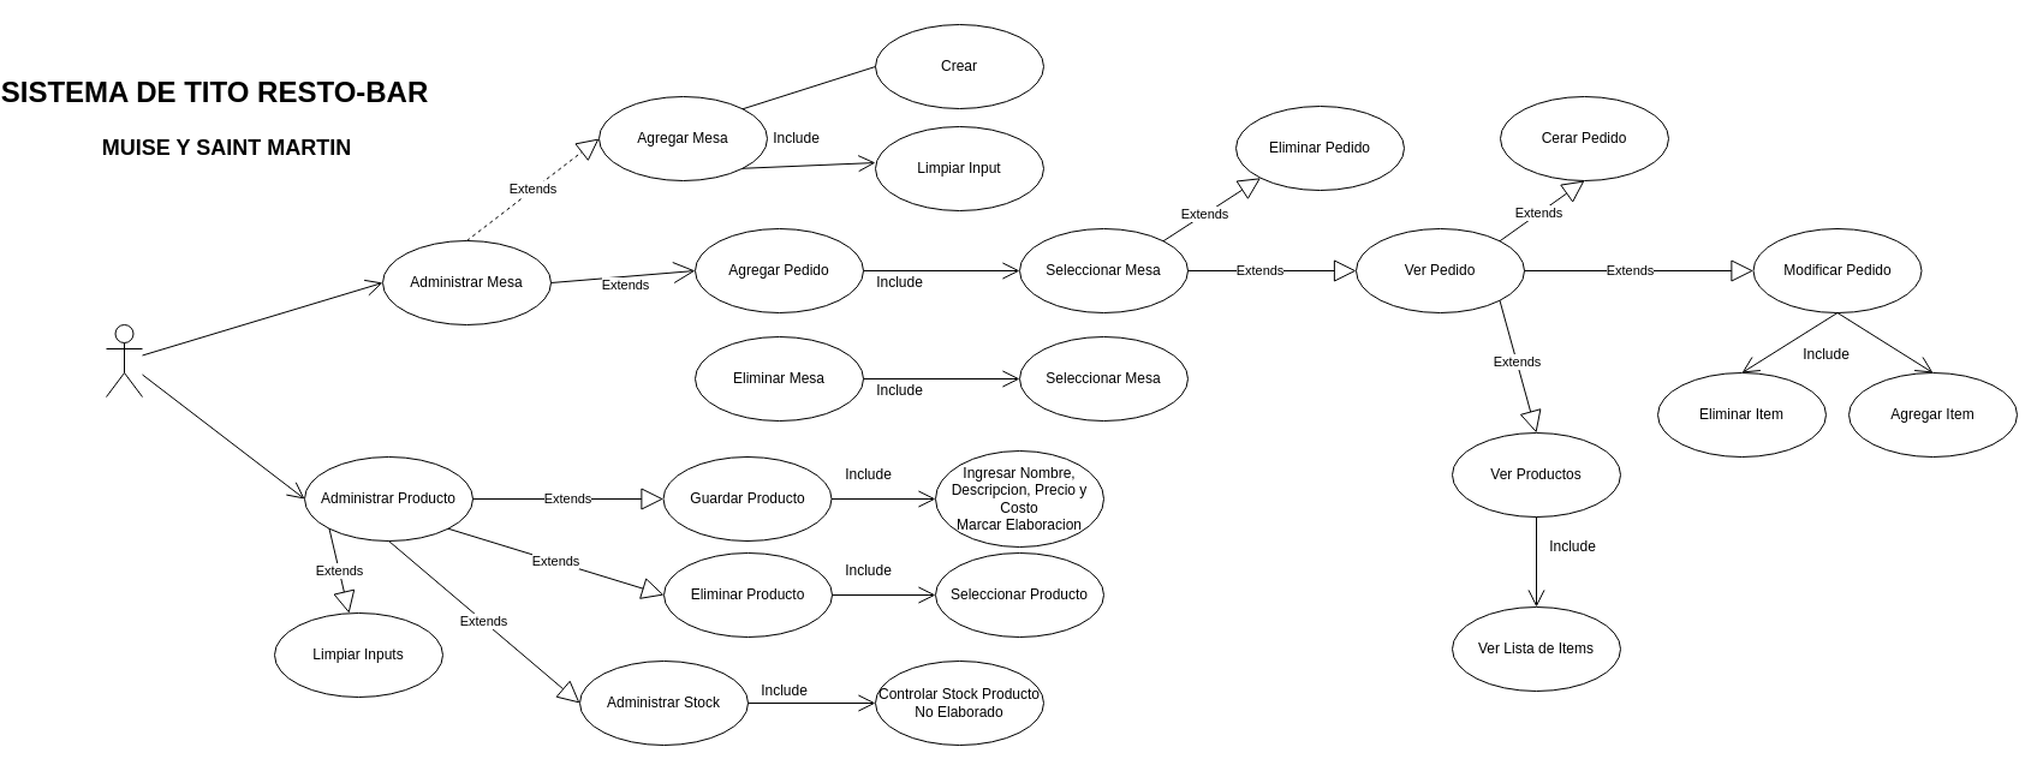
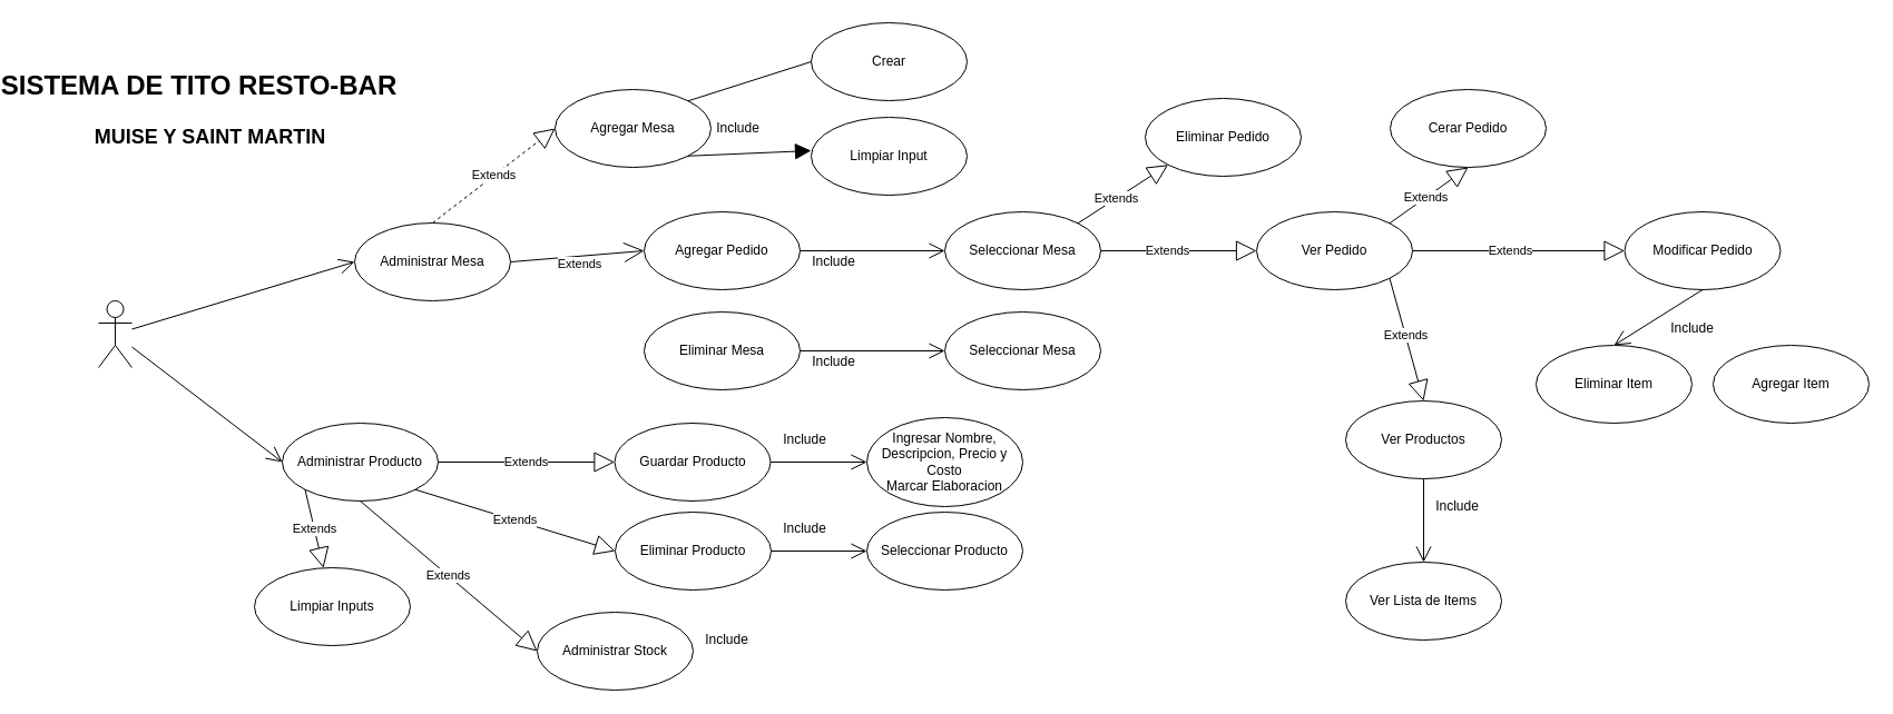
  <mxCell id="0" />
  <mxCell id="1" parent="0" />
  <mxCell id="2" value="" style="shape=umlActor;verticalLabelPosition=bottom;verticalAlign=top;html=1;outlineConnect=0;" parent="1" vertex="1"><mxGeometry x="20" y="270" width="30" height="60" as="geometry" /></mxCell>
  <mxCell id="3" value="Administrar Mesa" style="ellipse;whiteSpace=wrap;html=1;" parent="1" vertex="1"><mxGeometry x="250" y="200" width="140" height="70" as="geometry" /></mxCell>
  <mxCell id="4" value="Extends" style="endArrow=open;endSize=16;endFill=0;html=1;rounded=0;exitX=1;exitY=0.5;exitDx=0;exitDy=0;entryX=0;entryY=0.5;entryDx=0;entryDy=0;" parent="1" source="3" target="6" edge="1"><mxGeometry x="0.024" y="-7" width="160" relative="1" as="geometry"><mxPoint x="380" y="100" as="sourcePoint" /><mxPoint x="470" y="70" as="targetPoint" /><mxPoint as="offset" /></mxGeometry></mxCell>
  <mxCell id="5" value="Agregar Mesa" style="ellipse;whiteSpace=wrap;html=1;" parent="1" vertex="1"><mxGeometry x="430" y="80" width="140" height="70" as="geometry" /></mxCell>
  <mxCell id="6" value="Agregar Pedido" style="ellipse;whiteSpace=wrap;html=1;" parent="1" vertex="1"><mxGeometry x="510" y="190" width="140" height="70" as="geometry" /></mxCell>
  <mxCell id="7" value="Extends" style="endArrow=block;endSize=16;endFill=0;html=1;rounded=0;exitX=0.5;exitY=0;exitDx=0;exitDy=0;entryX=0;entryY=0.5;entryDx=0;entryDy=0;dashed=1;" parent="1" source="3" target="5" edge="1"><mxGeometry width="160" relative="1" as="geometry"><mxPoint x="200" y="90" as="sourcePoint" /><mxPoint x="360" y="90" as="targetPoint" /></mxGeometry></mxCell>
  <mxCell id="8" value="Eliminar Mesa" style="ellipse;whiteSpace=wrap;html=1;" parent="1" vertex="1"><mxGeometry x="510" y="280" width="140" height="70" as="geometry" /></mxCell>
  <mxCell id="9" value="Crear" style="ellipse;whiteSpace=wrap;html=1;" parent="1" vertex="1"><mxGeometry x="660" y="20" width="140" height="70" as="geometry" /></mxCell>
  <mxCell id="10" value="Limpiar Input" style="ellipse;whiteSpace=wrap;html=1;" parent="1" vertex="1"><mxGeometry x="660" y="105" width="140" height="70" as="geometry" /></mxCell>
  <mxCell id="11" value="" style="endArrow=none;endFill=1;endSize=12;html=1;rounded=0;exitX=1;exitY=0;exitDx=0;exitDy=0;entryX=0;entryY=0.5;entryDx=0;entryDy=0;" parent="1" source="5" target="9" edge="1"><mxGeometry width="160" relative="1" as="geometry"><mxPoint x="630" y="110" as="sourcePoint" /><mxPoint x="790" y="110" as="targetPoint" /></mxGeometry></mxCell>
- <mxCell id="12" value="" style="endArrow=open;endFill=1;endSize=12;html=1;rounded=0;exitX=1;exitY=1;exitDx=0;exitDy=0;entryX=0;entryY=0.429;entryDx=0;entryDy=0;entryPerimeter=0;" parent="1" source="5" target="10" edge="1"><mxGeometry width="160" relative="1" as="geometry"><mxPoint x="670" y="120" as="sourcePoint" /><mxPoint x="830" y="120" as="targetPoint" /></mxGeometry></mxCell>
+ <mxCell id="12" value="" style="endArrow=block;endFill=1;endSize=12;html=1;rounded=0;exitX=1;exitY=1;exitDx=0;exitDy=0;entryX=0;entryY=0.429;entryDx=0;entryDy=0;entryPerimeter=0;" parent="1" source="5" target="10" edge="1"><mxGeometry width="160" relative="1" as="geometry"><mxPoint x="670" y="120" as="sourcePoint" /><mxPoint x="830" y="120" as="targetPoint" /></mxGeometry></mxCell>
  <mxCell id="13" value="Include" style="text;html=1;align=center;verticalAlign=middle;resizable=0;points=[];autosize=1;strokeColor=none;fillColor=none;" parent="1" vertex="1"><mxGeometry x="564" y="100" width="60" height="30" as="geometry" /></mxCell>
  <mxCell id="14" value="" style="endArrow=open;endFill=1;endSize=12;html=1;rounded=0;entryX=0;entryY=0.5;entryDx=0;entryDy=0;" parent="1" source="2" target="3" edge="1"><mxGeometry width="160" relative="1" as="geometry"><mxPoint x="280" y="280" as="sourcePoint" /><mxPoint x="440" y="280" as="targetPoint" /></mxGeometry></mxCell>
  <mxCell id="15" value="" style="endArrow=open;endFill=1;endSize=12;html=1;rounded=0;entryX=0;entryY=0.5;entryDx=0;entryDy=0;" parent="1" source="2" target="16" edge="1"><mxGeometry width="160" relative="1" as="geometry"><mxPoint x="270" y="380" as="sourcePoint" /><mxPoint x="300" y="350" as="targetPoint" /></mxGeometry></mxCell>
  <mxCell id="16" value="Administrar Producto" style="ellipse;whiteSpace=wrap;html=1;" parent="1" vertex="1"><mxGeometry x="185" y="380" width="140" height="70" as="geometry" /></mxCell>
  <mxCell id="17" value="Extends" style="endArrow=block;endSize=16;endFill=0;html=1;rounded=0;exitX=1;exitY=0.5;exitDx=0;exitDy=0;entryX=0;entryY=0.5;entryDx=0;entryDy=0;" parent="1" source="16" target="18" edge="1"><mxGeometry width="160" relative="1" as="geometry"><mxPoint x="480" y="400" as="sourcePoint" /><mxPoint x="580" y="400" as="targetPoint" /></mxGeometry></mxCell>
  <mxCell id="18" value="Guardar Producto" style="ellipse;whiteSpace=wrap;html=1;" parent="1" vertex="1"><mxGeometry x="483.5" y="380" width="140" height="70" as="geometry" /></mxCell>
  <mxCell id="19" value="" style="endArrow=open;endFill=1;endSize=12;html=1;rounded=0;exitX=1;exitY=0.5;exitDx=0;exitDy=0;entryX=0;entryY=0.5;entryDx=0;entryDy=0;" parent="1" source="18" target="20" edge="1"><mxGeometry width="160" relative="1" as="geometry"><mxPoint x="750" y="400" as="sourcePoint" /><mxPoint x="840" y="395" as="targetPoint" /></mxGeometry></mxCell>
  <mxCell id="20" value="Ingresar Nombre, Descripcion, Precio y Costo&lt;br&gt;Marcar Elaboracion&lt;br&gt;" style="ellipse;whiteSpace=wrap;html=1;" parent="1" vertex="1"><mxGeometry x="710" y="375" width="140" height="80" as="geometry" /></mxCell>
  <mxCell id="21" value="Include" style="text;html=1;align=center;verticalAlign=middle;resizable=0;points=[];autosize=1;strokeColor=none;fillColor=none;" parent="1" vertex="1"><mxGeometry x="624" y="380" width="60" height="30" as="geometry" /></mxCell>
  <mxCell id="22" value="Extends" style="endArrow=block;endSize=16;endFill=0;html=1;rounded=0;exitX=1;exitY=1;exitDx=0;exitDy=0;entryX=0;entryY=0.5;entryDx=0;entryDy=0;" parent="1" source="16" target="23" edge="1"><mxGeometry width="160" relative="1" as="geometry"><mxPoint x="430" y="490" as="sourcePoint" /><mxPoint x="540" y="470" as="targetPoint" /></mxGeometry></mxCell>
  <mxCell id="23" value="Eliminar Producto" style="ellipse;whiteSpace=wrap;html=1;" parent="1" vertex="1"><mxGeometry x="484" y="460" width="140" height="70" as="geometry" /></mxCell>
  <mxCell id="24" value="" style="endArrow=open;endFill=1;endSize=12;html=1;rounded=0;exitX=1;exitY=0.5;exitDx=0;exitDy=0;entryX=0;entryY=0.5;entryDx=0;entryDy=0;" parent="1" source="23" target="25" edge="1"><mxGeometry width="160" relative="1" as="geometry"><mxPoint x="750" y="490" as="sourcePoint" /><mxPoint x="820" y="495" as="targetPoint" /></mxGeometry></mxCell>
  <mxCell id="25" value="Seleccionar Producto" style="ellipse;whiteSpace=wrap;html=1;" parent="1" vertex="1"><mxGeometry x="710" y="460" width="140" height="70" as="geometry" /></mxCell>
  <mxCell id="26" value="Include" style="text;html=1;align=center;verticalAlign=middle;resizable=0;points=[];autosize=1;strokeColor=none;fillColor=none;" parent="1" vertex="1"><mxGeometry x="623.5" y="460" width="60" height="30" as="geometry" /></mxCell>
  <mxCell id="27" value="Extends" style="endArrow=block;endSize=16;endFill=0;html=1;rounded=0;exitX=0.5;exitY=1;exitDx=0;exitDy=0;entryX=0;entryY=0.5;entryDx=0;entryDy=0;" parent="1" source="16" target="45" edge="1"><mxGeometry width="160" relative="1" as="geometry"><mxPoint x="370" y="560" as="sourcePoint" /><mxPoint x="410" y="520" as="targetPoint" /></mxGeometry></mxCell>
  <mxCell id="28" value="Limpiar Inputs" style="ellipse;whiteSpace=wrap;html=1;" parent="1" vertex="1"><mxGeometry x="160" y="510" width="140" height="70" as="geometry" /></mxCell>
  <mxCell id="29" value="" style="endArrow=open;endFill=1;endSize=12;html=1;rounded=0;exitX=1;exitY=0.5;exitDx=0;exitDy=0;entryX=0;entryY=0.5;entryDx=0;entryDy=0;" parent="1" source="6" target="31" edge="1"><mxGeometry width="160" relative="1" as="geometry"><mxPoint x="680" y="220" as="sourcePoint" /><mxPoint x="770" y="225" as="targetPoint" /></mxGeometry></mxCell>
  <mxCell id="30" value="Include" style="text;html=1;align=center;verticalAlign=middle;resizable=0;points=[];autosize=1;strokeColor=none;fillColor=none;" parent="1" vertex="1"><mxGeometry x="650" y="220" width="60" height="30" as="geometry" /></mxCell>
  <mxCell id="31" value="Seleccionar Mesa" style="ellipse;whiteSpace=wrap;html=1;" parent="1" vertex="1"><mxGeometry x="780" y="190" width="140" height="70" as="geometry" /></mxCell>
  <mxCell id="32" value="" style="endArrow=open;endFill=1;endSize=12;html=1;rounded=0;exitX=1;exitY=0.5;exitDx=0;exitDy=0;entryX=0;entryY=0.5;entryDx=0;entryDy=0;" parent="1" source="8" target="34" edge="1"><mxGeometry width="160" relative="1" as="geometry"><mxPoint x="660" y="315" as="sourcePoint" /><mxPoint x="780" y="315" as="targetPoint" /></mxGeometry></mxCell>
  <mxCell id="33" value="Include" style="text;html=1;align=center;verticalAlign=middle;resizable=0;points=[];autosize=1;strokeColor=none;fillColor=none;" parent="1" vertex="1"><mxGeometry x="650" y="310" width="60" height="30" as="geometry" /></mxCell>
  <mxCell id="34" value="Seleccionar Mesa" style="ellipse;whiteSpace=wrap;html=1;" parent="1" vertex="1"><mxGeometry x="780" y="280" width="140" height="70" as="geometry" /></mxCell>
  <mxCell id="35" value="Ver Pedido" style="ellipse;whiteSpace=wrap;html=1;" parent="1" vertex="1"><mxGeometry x="1060" y="190" width="140" height="70" as="geometry" /></mxCell>
  <mxCell id="36" value="Extends" style="endArrow=block;endSize=16;endFill=0;html=1;rounded=0;exitX=1;exitY=0.5;exitDx=0;exitDy=0;entryX=0;entryY=0.5;entryDx=0;entryDy=0;" parent="1" source="35" target="37" edge="1"><mxGeometry x="-0.077" width="160" relative="1" as="geometry"><mxPoint x="1514.5" y="314.5" as="sourcePoint" /><mxPoint x="1590.5" y="315" as="targetPoint" /><Array as="points" /><mxPoint as="offset" /></mxGeometry></mxCell>
  <mxCell id="37" value="Modificar Pedido" style="ellipse;whiteSpace=wrap;html=1;" parent="1" vertex="1"><mxGeometry x="1390.5" y="190" width="140" height="70" as="geometry" /></mxCell>
  <mxCell id="38" value="Include" style="text;html=1;align=center;verticalAlign=middle;resizable=0;points=[];autosize=1;strokeColor=none;fillColor=none;" parent="1" vertex="1"><mxGeometry x="1420.5" y="280" width="60" height="30" as="geometry" /></mxCell>
- <mxCell id="39" value="" style="endArrow=open;endFill=1;endSize=12;html=1;rounded=0;exitX=0.5;exitY=1;exitDx=0;exitDy=0;entryX=0.5;entryY=0;entryDx=0;entryDy=0;" parent="1" source="37" target="40" edge="1"><mxGeometry width="160" relative="1" as="geometry"><mxPoint x="1600.5" y="440" as="sourcePoint" /><mxPoint x="1680.5" y="390" as="targetPoint" /></mxGeometry></mxCell>
  <mxCell id="40" value="Agregar Item" style="ellipse;whiteSpace=wrap;html=1;" parent="1" vertex="1"><mxGeometry x="1470" y="310" width="140" height="70" as="geometry" /></mxCell>
  <mxCell id="41" value="" style="endArrow=open;endFill=1;endSize=12;html=1;rounded=0;exitX=0.5;exitY=1;exitDx=0;exitDy=0;entryX=0.5;entryY=0;entryDx=0;entryDy=0;" parent="1" source="37" target="42" edge="1"><mxGeometry width="160" relative="1" as="geometry"><mxPoint x="1590.5" y="340" as="sourcePoint" /><mxPoint x="1560.5" y="390" as="targetPoint" /></mxGeometry></mxCell>
  <mxCell id="42" value="Eliminar Item" style="ellipse;whiteSpace=wrap;html=1;" parent="1" vertex="1"><mxGeometry x="1311" y="310" width="140" height="70" as="geometry" /></mxCell>
  <mxCell id="43" value="Ver Productos" style="ellipse;whiteSpace=wrap;html=1;" parent="1" vertex="1"><mxGeometry x="1140" y="360" width="140" height="70" as="geometry" /></mxCell>
  <mxCell id="44" value="Extends" style="endArrow=block;endSize=16;endFill=0;html=1;rounded=0;exitX=0;exitY=1;exitDx=0;exitDy=0;" parent="1" source="16" target="28" edge="1"><mxGeometry width="160" relative="1" as="geometry"><mxPoint x="166" y="500" as="sourcePoint" /><mxPoint x="300" y="510" as="targetPoint" /></mxGeometry></mxCell>
  <mxCell id="45" value="Administrar Stock" style="ellipse;whiteSpace=wrap;html=1;" parent="1" vertex="1"><mxGeometry x="414" y="550" width="140" height="70" as="geometry" /></mxCell>
  <mxCell id="46" value="Include" style="text;html=1;align=center;verticalAlign=middle;resizable=0;points=[];autosize=1;strokeColor=none;fillColor=none;" parent="1" vertex="1"><mxGeometry x="554" y="560" width="60" height="30" as="geometry" /></mxCell>
- <mxCell id="47" value="" style="endArrow=open;endFill=1;endSize=12;html=1;rounded=0;exitX=1;exitY=0.5;exitDx=0;exitDy=0;entryX=0;entryY=0.5;entryDx=0;entryDy=0;" parent="1" source="45" target="48" edge="1"><mxGeometry width="160" relative="1" as="geometry"><mxPoint x="617" y="610" as="sourcePoint" /><mxPoint x="703" y="585" as="targetPoint" /></mxGeometry></mxCell>
- <mxCell id="48" value="Controlar Stock Producto No Elaborado" style="ellipse;whiteSpace=wrap;html=1;" parent="1" vertex="1"><mxGeometry x="660" y="550" width="140" height="70" as="geometry" /></mxCell>
  <mxCell id="49" value="&lt;h1&gt;SISTEMA DE TITO RESTO-BAR&lt;/h1&gt;" style="text;align=center;fontStyle=1;verticalAlign=middle;spacingLeft=3;spacingRight=3;strokeColor=none;rotatable=0;points=[[0,0.5],[1,0.5]];portConstraint=eastwest;html=1;" parent="1" vertex="1"><mxGeometry x="70" y="64" width="80" height="26" as="geometry" /></mxCell>
  <mxCell id="50" value="&lt;h2&gt;MUISE Y SAINT MARTIN&lt;/h2&gt;" style="text;align=center;fontStyle=1;verticalAlign=middle;spacingLeft=3;spacingRight=3;strokeColor=none;rotatable=0;points=[[0,0.5],[1,0.5]];portConstraint=eastwest;html=1;" parent="1" vertex="1"><mxGeometry x="80" y="110" width="80" height="26" as="geometry" /></mxCell>
  <mxCell id="51" value="Extends" style="endArrow=block;endSize=16;endFill=0;html=1;rounded=0;exitX=1;exitY=1;exitDx=0;exitDy=0;entryX=0.5;entryY=0;entryDx=0;entryDy=0;" parent="1" source="35" target="43" edge="1"><mxGeometry x="-0.077" width="160" relative="1" as="geometry"><mxPoint x="1020.5" y="384.38" as="sourcePoint" /><mxPoint x="1175.5" y="384.38" as="targetPoint" /><Array as="points" /><mxPoint as="offset" /></mxGeometry></mxCell>
  <mxCell id="52" value="Extends" style="endArrow=block;endSize=16;endFill=0;html=1;rounded=0;exitX=1;exitY=0.5;exitDx=0;exitDy=0;entryX=0;entryY=0.5;entryDx=0;entryDy=0;" edge="1" parent="1" source="31" target="35"><mxGeometry x="-0.143" width="160" relative="1" as="geometry"><mxPoint x="930" y="314.38" as="sourcePoint" /><mxPoint x="1085" y="314.38" as="targetPoint" /><Array as="points" /><mxPoint as="offset" /></mxGeometry></mxCell>
  <mxCell id="53" value="Extends" style="endArrow=block;endSize=16;endFill=0;html=1;rounded=0;exitX=1;exitY=0;exitDx=0;exitDy=0;entryX=0.5;entryY=1;entryDx=0;entryDy=0;" edge="1" parent="1" source="35" target="54"><mxGeometry x="-0.077" width="160" relative="1" as="geometry"><mxPoint x="1180" y="150" as="sourcePoint" /><mxPoint x="1290" y="230" as="targetPoint" /><Array as="points" /><mxPoint as="offset" /></mxGeometry></mxCell>
  <mxCell id="54" value="Cerar Pedido" style="ellipse;whiteSpace=wrap;html=1;" vertex="1" parent="1"><mxGeometry x="1180" y="80" width="140" height="70" as="geometry" /></mxCell>
  <mxCell id="55" value="" style="endArrow=open;endFill=1;endSize=12;html=1;rounded=0;exitX=0.5;exitY=1;exitDx=0;exitDy=0;entryX=0.5;entryY=0;entryDx=0;entryDy=0;" edge="1" parent="1" source="43" target="57"><mxGeometry width="160" relative="1" as="geometry"><mxPoint x="1150" y="590" as="sourcePoint" /><mxPoint x="1220" y="590" as="targetPoint" /></mxGeometry></mxCell>
  <mxCell id="56" value="Include" style="text;html=1;align=center;verticalAlign=middle;resizable=0;points=[];autosize=1;strokeColor=none;fillColor=none;" vertex="1" parent="1"><mxGeometry x="1210" y="440" width="60" height="30" as="geometry" /></mxCell>
  <mxCell id="57" value="Ver Lista de Items" style="ellipse;whiteSpace=wrap;html=1;" vertex="1" parent="1"><mxGeometry x="1140" y="505" width="140" height="70" as="geometry" /></mxCell>
  <mxCell id="58" value="Extends" style="endArrow=block;endSize=16;endFill=0;html=1;rounded=0;exitX=1;exitY=0;exitDx=0;exitDy=0;entryX=0;entryY=1;entryDx=0;entryDy=0;" edge="1" parent="1" source="31" target="59"><mxGeometry x="-0.143" width="160" relative="1" as="geometry"><mxPoint x="910" y="76.29" as="sourcePoint" /><mxPoint x="950" y="120" as="targetPoint" /><Array as="points" /><mxPoint as="offset" /></mxGeometry></mxCell>
  <mxCell id="59" value="Eliminar Pedido" style="ellipse;whiteSpace=wrap;html=1;" vertex="1" parent="1"><mxGeometry x="960" y="88" width="140" height="70" as="geometry" /></mxCell>
